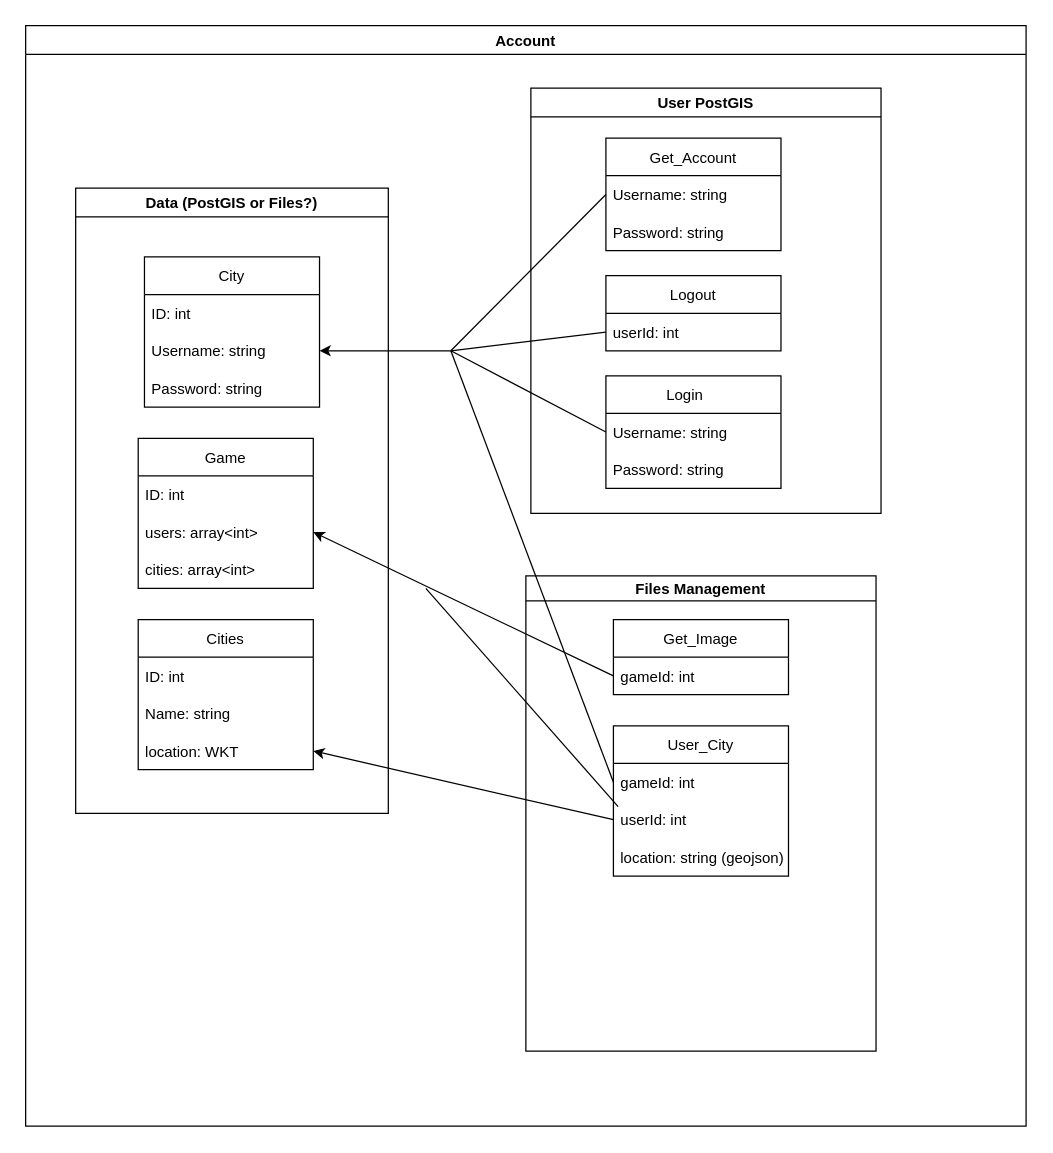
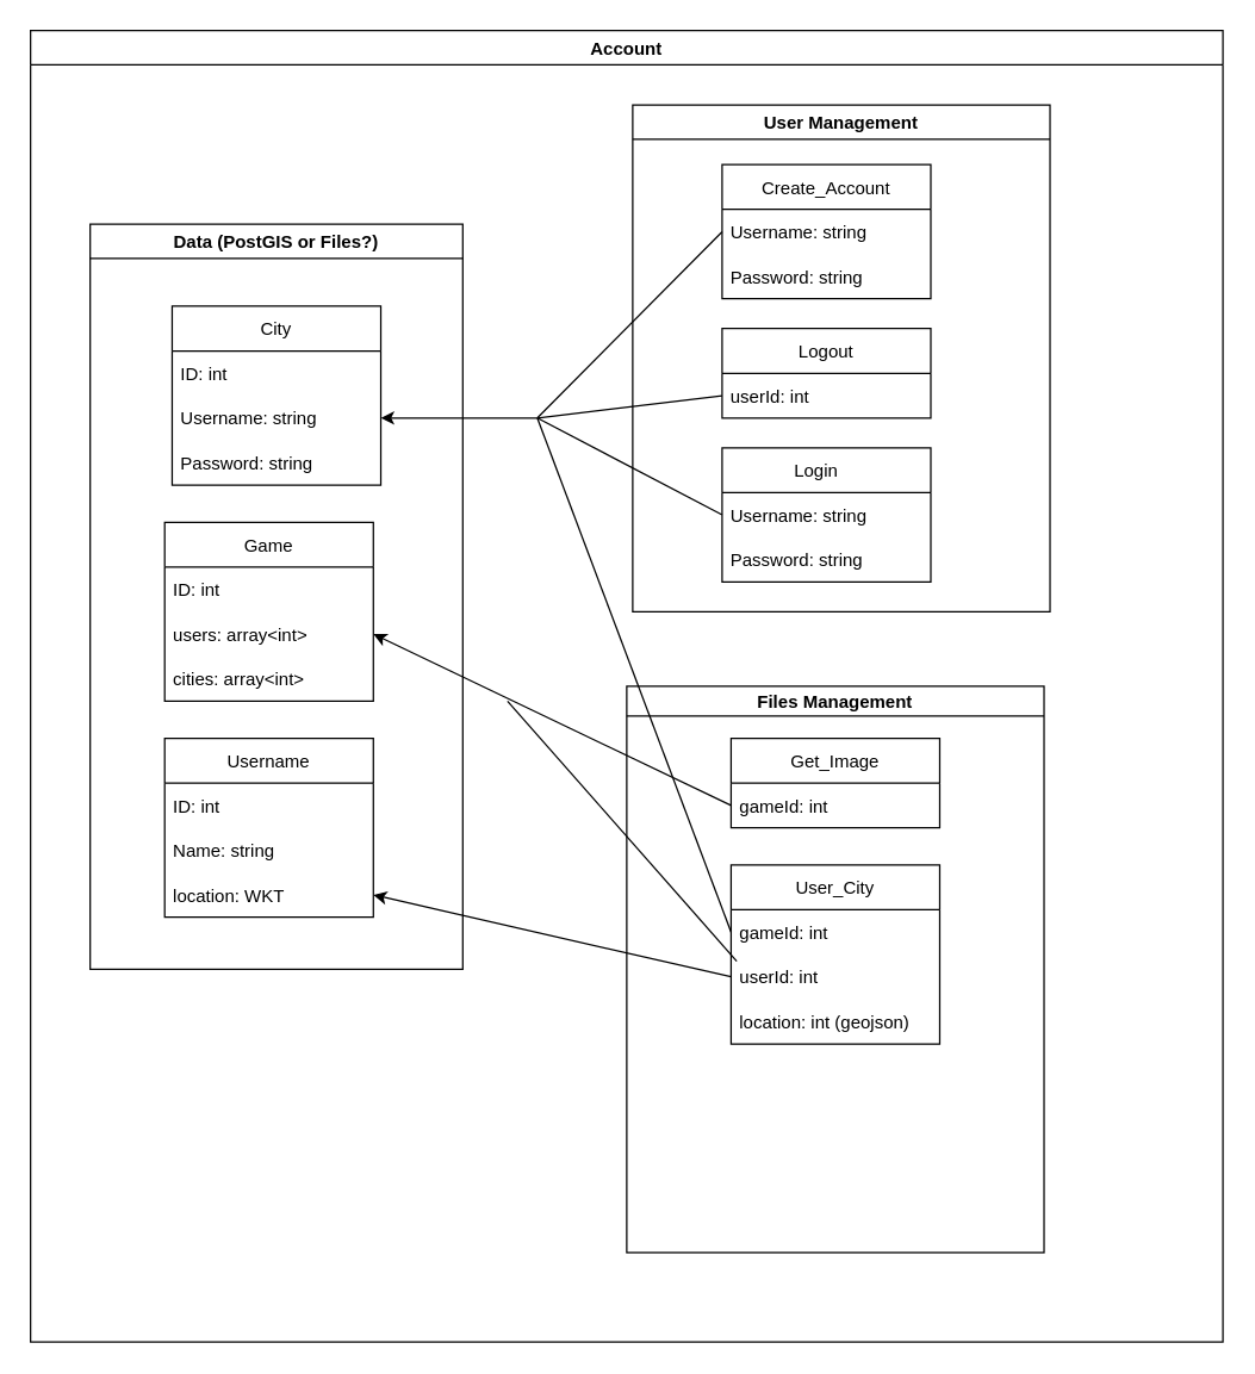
  <mxCell id="0" />
  <mxCell id="1" parent="0" />
- <mxCell id="2" value="User PostGIS" style="swimlane;" vertex="1" parent="1"><mxGeometry x="424" y="70" width="280" height="340" as="geometry" /></mxCell>
+ <mxCell id="2" value="User Management" style="swimlane;" vertex="1" parent="1"><mxGeometry x="424" y="70" width="280" height="340" as="geometry" /></mxCell>
  <mxCell id="3" value="Login    " style="swimlane;fontStyle=0;childLayout=stackLayout;horizontal=1;startSize=30;horizontalStack=0;resizeParent=1;resizeParentMax=0;resizeLast=0;collapsible=1;marginBottom=0;" vertex="1" parent="2"><mxGeometry x="60" y="230" width="140" height="90" as="geometry" /></mxCell>
  <mxCell id="4" value="Username: string" style="text;strokeColor=none;fillColor=none;align=left;verticalAlign=middle;spacingLeft=4;spacingRight=4;overflow=hidden;points=[[0,0.5],[1,0.5]];portConstraint=eastwest;rotatable=0;" vertex="1" parent="3"><mxGeometry y="30" width="140" height="30" as="geometry" /></mxCell>
  <mxCell id="5" value="Password: string" style="text;strokeColor=none;fillColor=none;align=left;verticalAlign=middle;spacingLeft=4;spacingRight=4;overflow=hidden;points=[[0,0.5],[1,0.5]];portConstraint=eastwest;rotatable=0;" vertex="1" parent="3"><mxGeometry y="60" width="140" height="30" as="geometry" /></mxCell>
  <mxCell id="6" value="Logout" style="swimlane;fontStyle=0;childLayout=stackLayout;horizontal=1;startSize=30;horizontalStack=0;resizeParent=1;resizeParentMax=0;resizeLast=0;collapsible=1;marginBottom=0;" vertex="1" parent="2"><mxGeometry x="60" y="150" width="140" height="60" as="geometry" /></mxCell>
  <mxCell id="7" value="userId: int" style="text;strokeColor=none;fillColor=none;align=left;verticalAlign=middle;spacingLeft=4;spacingRight=4;overflow=hidden;points=[[0,0.5],[1,0.5]];portConstraint=eastwest;rotatable=0;" vertex="1" parent="6"><mxGeometry y="30" width="140" height="30" as="geometry" /></mxCell>
- <mxCell id="8" value="Get_Account" style="swimlane;fontStyle=0;childLayout=stackLayout;horizontal=1;startSize=30;horizontalStack=0;resizeParent=1;resizeParentMax=0;resizeLast=0;collapsible=1;marginBottom=0;" vertex="1" parent="2"><mxGeometry x="60" y="40" width="140" height="90" as="geometry" /></mxCell>
+ <mxCell id="8" value="Create_Account" style="swimlane;fontStyle=0;childLayout=stackLayout;horizontal=1;startSize=30;horizontalStack=0;resizeParent=1;resizeParentMax=0;resizeLast=0;collapsible=1;marginBottom=0;" vertex="1" parent="2"><mxGeometry x="60" y="40" width="140" height="90" as="geometry" /></mxCell>
  <mxCell id="9" value="Username: string" style="text;strokeColor=none;fillColor=none;align=left;verticalAlign=middle;spacingLeft=4;spacingRight=4;overflow=hidden;points=[[0,0.5],[1,0.5]];portConstraint=eastwest;rotatable=0;" vertex="1" parent="8"><mxGeometry y="30" width="140" height="30" as="geometry" /></mxCell>
  <mxCell id="10" value="Password: string" style="text;strokeColor=none;fillColor=none;align=left;verticalAlign=middle;spacingLeft=4;spacingRight=4;overflow=hidden;points=[[0,0.5],[1,0.5]];portConstraint=eastwest;rotatable=0;" vertex="1" parent="8"><mxGeometry y="60" width="140" height="30" as="geometry" /></mxCell>
  <mxCell id="11" value="Data (PostGIS or Files?)" style="swimlane;" vertex="1" parent="1"><mxGeometry x="60" y="150" width="250" height="500" as="geometry" /></mxCell>
  <mxCell id="12" value="City" style="swimlane;fontStyle=0;childLayout=stackLayout;horizontal=1;startSize=30;horizontalStack=0;resizeParent=1;resizeParentMax=0;resizeLast=0;collapsible=1;marginBottom=0;" vertex="1" parent="11"><mxGeometry x="55" y="55" width="140" height="120" as="geometry" /></mxCell>
  <mxCell id="13" value="ID: int" style="text;strokeColor=none;fillColor=none;align=left;verticalAlign=middle;spacingLeft=4;spacingRight=4;overflow=hidden;points=[[0,0.5],[1,0.5]];portConstraint=eastwest;rotatable=0;" vertex="1" parent="12"><mxGeometry y="30" width="140" height="30" as="geometry" /></mxCell>
  <mxCell id="14" value="Username: string" style="text;strokeColor=none;fillColor=none;align=left;verticalAlign=middle;spacingLeft=4;spacingRight=4;overflow=hidden;points=[[0,0.5],[1,0.5]];portConstraint=eastwest;rotatable=0;" vertex="1" parent="12"><mxGeometry y="60" width="140" height="30" as="geometry" /></mxCell>
  <mxCell id="15" value="Password: string" style="text;strokeColor=none;fillColor=none;align=left;verticalAlign=middle;spacingLeft=4;spacingRight=4;overflow=hidden;points=[[0,0.5],[1,0.5]];portConstraint=eastwest;rotatable=0;" vertex="1" parent="12"><mxGeometry y="90" width="140" height="30" as="geometry" /></mxCell>
  <mxCell id="16" value="Game" style="swimlane;fontStyle=0;childLayout=stackLayout;horizontal=1;startSize=30;horizontalStack=0;resizeParent=1;resizeParentMax=0;resizeLast=0;collapsible=1;marginBottom=0;" vertex="1" parent="11"><mxGeometry x="50" y="200" width="140" height="120" as="geometry" /></mxCell>
  <mxCell id="17" value="ID: int" style="text;strokeColor=none;fillColor=none;align=left;verticalAlign=middle;spacingLeft=4;spacingRight=4;overflow=hidden;points=[[0,0.5],[1,0.5]];portConstraint=eastwest;rotatable=0;" vertex="1" parent="16"><mxGeometry y="30" width="140" height="30" as="geometry" /></mxCell>
  <mxCell id="18" value="users: array&lt;int&gt;" style="text;strokeColor=none;fillColor=none;align=left;verticalAlign=middle;spacingLeft=4;spacingRight=4;overflow=hidden;points=[[0,0.5],[1,0.5]];portConstraint=eastwest;rotatable=0;" vertex="1" parent="16"><mxGeometry y="60" width="140" height="30" as="geometry" /></mxCell>
  <mxCell id="19" value="cities: array&lt;int&gt;" style="text;strokeColor=none;fillColor=none;align=left;verticalAlign=middle;spacingLeft=4;spacingRight=4;overflow=hidden;points=[[0,0.5],[1,0.5]];portConstraint=eastwest;rotatable=0;" vertex="1" parent="16"><mxGeometry y="90" width="140" height="30" as="geometry" /></mxCell>
- <mxCell id="20" value="Cities" style="swimlane;fontStyle=0;childLayout=stackLayout;horizontal=1;startSize=30;horizontalStack=0;resizeParent=1;resizeParentMax=0;resizeLast=0;collapsible=1;marginBottom=0;" vertex="1" parent="11"><mxGeometry x="50" y="345" width="140" height="120" as="geometry" /></mxCell>
+ <mxCell id="20" value="Username" style="swimlane;fontStyle=0;childLayout=stackLayout;horizontal=1;startSize=30;horizontalStack=0;resizeParent=1;resizeParentMax=0;resizeLast=0;collapsible=1;marginBottom=0;" vertex="1" parent="11"><mxGeometry x="50" y="345" width="140" height="120" as="geometry" /></mxCell>
  <mxCell id="21" value="ID: int" style="text;strokeColor=none;fillColor=none;align=left;verticalAlign=middle;spacingLeft=4;spacingRight=4;overflow=hidden;points=[[0,0.5],[1,0.5]];portConstraint=eastwest;rotatable=0;" vertex="1" parent="20"><mxGeometry y="30" width="140" height="30" as="geometry" /></mxCell>
  <mxCell id="22" value="Name: string" style="text;strokeColor=none;fillColor=none;align=left;verticalAlign=middle;spacingLeft=4;spacingRight=4;overflow=hidden;points=[[0,0.5],[1,0.5]];portConstraint=eastwest;rotatable=0;" vertex="1" parent="20"><mxGeometry y="60" width="140" height="30" as="geometry" /></mxCell>
  <mxCell id="23" value="location: WKT" style="text;strokeColor=none;fillColor=none;align=left;verticalAlign=middle;spacingLeft=4;spacingRight=4;overflow=hidden;points=[[0,0.5],[1,0.5]];portConstraint=eastwest;rotatable=0;" vertex="1" parent="20"><mxGeometry y="90" width="140" height="30" as="geometry" /></mxCell>
  <mxCell id="24" value="Files Management" style="swimlane;startSize=20;" vertex="1" parent="1"><mxGeometry x="420" y="460" width="280" height="380" as="geometry" /></mxCell>
  <mxCell id="25" value="User_City" style="swimlane;fontStyle=0;childLayout=stackLayout;horizontal=1;startSize=30;horizontalStack=0;resizeParent=1;resizeParentMax=0;resizeLast=0;collapsible=1;marginBottom=0;" vertex="1" parent="24"><mxGeometry x="70" y="120" width="140" height="120" as="geometry" /></mxCell>
  <mxCell id="26" value="gameId: int" style="text;strokeColor=none;fillColor=none;align=left;verticalAlign=middle;spacingLeft=4;spacingRight=4;overflow=hidden;points=[[0,0.5],[1,0.5]];portConstraint=eastwest;rotatable=0;" vertex="1" parent="25"><mxGeometry y="30" width="140" height="30" as="geometry" /></mxCell>
  <mxCell id="27" value="userId: int" style="text;strokeColor=none;fillColor=none;align=left;verticalAlign=middle;spacingLeft=4;spacingRight=4;overflow=hidden;points=[[0,0.5],[1,0.5]];portConstraint=eastwest;rotatable=0;" vertex="1" parent="25"><mxGeometry y="60" width="140" height="30" as="geometry" /></mxCell>
- <mxCell id="28" value="location: string (geojson)" style="text;strokeColor=none;fillColor=none;align=left;verticalAlign=middle;spacingLeft=4;spacingRight=4;overflow=hidden;points=[[0,0.5],[1,0.5]];portConstraint=eastwest;rotatable=0;" vertex="1" parent="25"><mxGeometry y="90" width="140" height="30" as="geometry" /></mxCell>
+ <mxCell id="28" value="location: int (geojson)" style="text;strokeColor=none;fillColor=none;align=left;verticalAlign=middle;spacingLeft=4;spacingRight=4;overflow=hidden;points=[[0,0.5],[1,0.5]];portConstraint=eastwest;rotatable=0;" vertex="1" parent="25"><mxGeometry y="90" width="140" height="30" as="geometry" /></mxCell>
  <mxCell id="29" value="Account" style="swimlane;" vertex="1" parent="1"><mxGeometry x="20" y="20" width="800" height="880" as="geometry" /></mxCell>
  <mxCell id="30" value="Get_Image" style="swimlane;fontStyle=0;childLayout=stackLayout;horizontal=1;startSize=30;horizontalStack=0;resizeParent=1;resizeParentMax=0;resizeLast=0;collapsible=1;marginBottom=0;" vertex="1" parent="29"><mxGeometry x="470" y="475" width="140" height="60" as="geometry" /></mxCell>
  <mxCell id="31" value="gameId: int" style="text;strokeColor=none;fillColor=none;align=left;verticalAlign=middle;spacingLeft=4;spacingRight=4;overflow=hidden;points=[[0,0.5],[1,0.5]];portConstraint=eastwest;rotatable=0;" vertex="1" parent="30"><mxGeometry y="30" width="140" height="30" as="geometry" /></mxCell>
  <mxCell id="32" value="" style="endArrow=none;html=1;rounded=0;entryX=0;entryY=0.5;entryDx=0;entryDy=0;" edge="1" parent="29" target="7"><mxGeometry width="50" height="50" relative="1" as="geometry"><mxPoint x="340" y="260" as="sourcePoint" /><mxPoint x="464" y="227.5" as="targetPoint" /></mxGeometry></mxCell>
  <mxCell id="33" value="" style="endArrow=classic;html=1;rounded=0;entryX=1;entryY=0.5;entryDx=0;entryDy=0;" edge="1" parent="1" target="14"><mxGeometry width="50" height="50" relative="1" as="geometry"><mxPoint x="360" y="280" as="sourcePoint" /><mxPoint x="570" y="450" as="targetPoint" /></mxGeometry></mxCell>
  <mxCell id="34" value="" style="endArrow=none;html=1;rounded=0;entryX=0;entryY=0.5;entryDx=0;entryDy=0;" edge="1" parent="1" target="9"><mxGeometry width="50" height="50" relative="1" as="geometry"><mxPoint x="360" y="280" as="sourcePoint" /><mxPoint x="570" y="450" as="targetPoint" /></mxGeometry></mxCell>
  <mxCell id="35" value="" style="endArrow=none;html=1;rounded=0;entryX=0;entryY=0.5;entryDx=0;entryDy=0;" edge="1" parent="1" target="4"><mxGeometry width="50" height="50" relative="1" as="geometry"><mxPoint x="360" y="280" as="sourcePoint" /><mxPoint x="504" y="175" as="targetPoint" /></mxGeometry></mxCell>
  <mxCell id="36" value="" style="endArrow=none;html=1;rounded=0;entryX=0;entryY=0.5;entryDx=0;entryDy=0;fillColor=#e1d5e7;strokeColor=#000000;" edge="1" parent="1" target="26"><mxGeometry width="50" height="50" relative="1" as="geometry"><mxPoint x="360" y="280" as="sourcePoint" /><mxPoint x="514" y="185" as="targetPoint" /></mxGeometry></mxCell>
  <mxCell id="37" value="" style="endArrow=none;html=1;rounded=0;exitX=1;exitY=0.5;exitDx=0;exitDy=0;entryX=0;entryY=0.5;entryDx=0;entryDy=0;startArrow=classic;startFill=1;" edge="1" parent="1" source="18" target="31"><mxGeometry width="50" height="50" relative="1" as="geometry"><mxPoint x="520" y="530" as="sourcePoint" /><mxPoint x="570" y="480" as="targetPoint" /></mxGeometry></mxCell>
  <mxCell id="38" value="" style="endArrow=none;html=1;rounded=0;exitX=1;exitY=0.5;exitDx=0;exitDy=0;entryX=0;entryY=0.5;entryDx=0;entryDy=0;startArrow=classic;startFill=1;" edge="1" parent="1" source="23" target="27"><mxGeometry width="50" height="50" relative="1" as="geometry"><mxPoint x="230" y="550" as="sourcePoint" /><mxPoint x="470" y="665" as="targetPoint" /></mxGeometry></mxCell>
  <mxCell id="39" value="" style="endArrow=none;html=1;rounded=0;entryX=0.027;entryY=1.149;entryDx=0;entryDy=0;entryPerimeter=0;" edge="1" parent="1" target="26"><mxGeometry width="50" height="50" relative="1" as="geometry"><mxPoint x="340" y="470" as="sourcePoint" /><mxPoint x="510" y="560" as="targetPoint" /></mxGeometry></mxCell>
